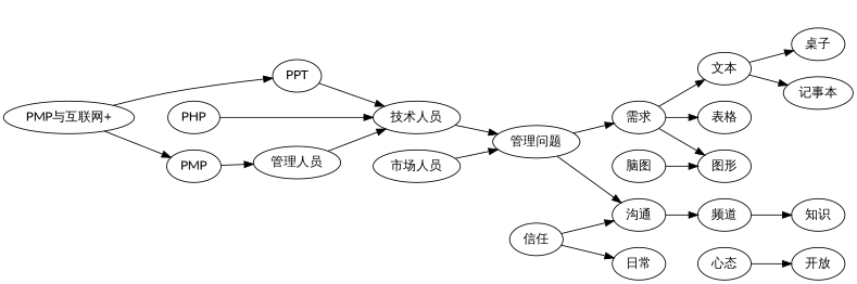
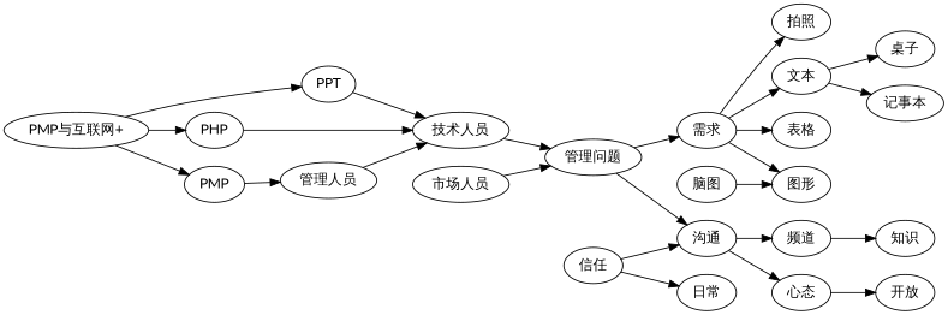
  digraph {
    fontname=Lato
    rankdir=LR
    node [fontname=Lato]
    edge [fontname=Lato]
    "PMP与互联网+"
    PPT
    PHP
    PMP
    "技术人员"
    "管理人员"
    "市场人员"
    "管理问题"
    "需求"
    "沟通"
+   "拍照"
    "文本"
    "图形"
    "表格"
    "频道"
    "心态"
    "桌子"
    "记事本"
    "知识"
    "开放"
    "信任"
    "日常"
    "脑图"
    "PMP与互联网+" -> PPT
+   "PMP与互联网+" -> PHP
    "PMP与互联网+" -> PMP
    PPT -> "技术人员"
    PHP -> "技术人员"
    PMP -> "管理人员"
    "技术人员" -> "管理问题"
    "管理人员" -> "技术人员"
    "市场人员" -> "管理问题"
    "管理问题" -> "需求"
    "管理问题" -> "沟通"
+   "需求" -> "拍照"
    "需求" -> "文本"
    "需求" -> "图形"
    "需求" -> "表格"
    "沟通" -> "频道"
+   "沟通" -> "心态"
    "文本" -> "桌子"
    "文本" -> "记事本"
    "频道" -> "知识"
    "心态" -> "开放"
    "信任" -> "沟通"
    "信任" -> "日常"
    "脑图" -> "图形"
  }
